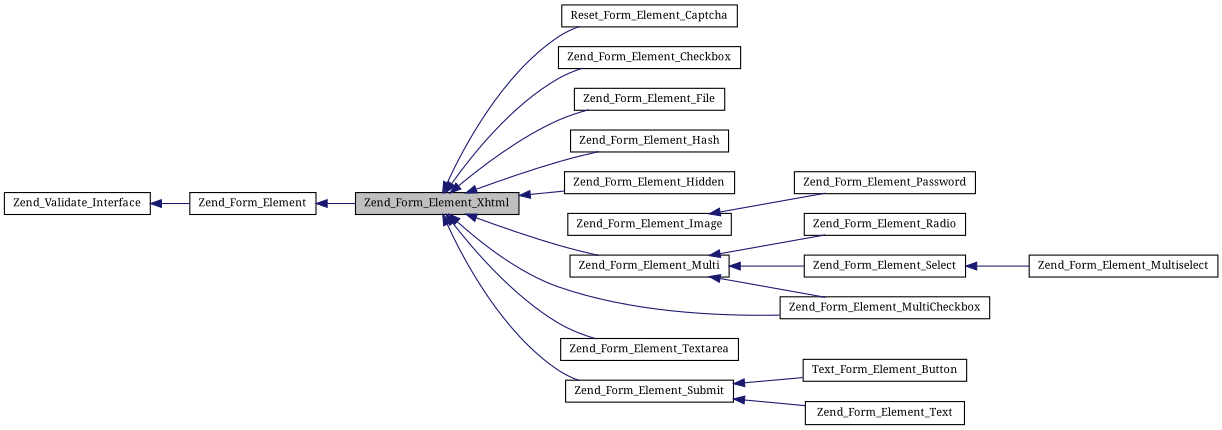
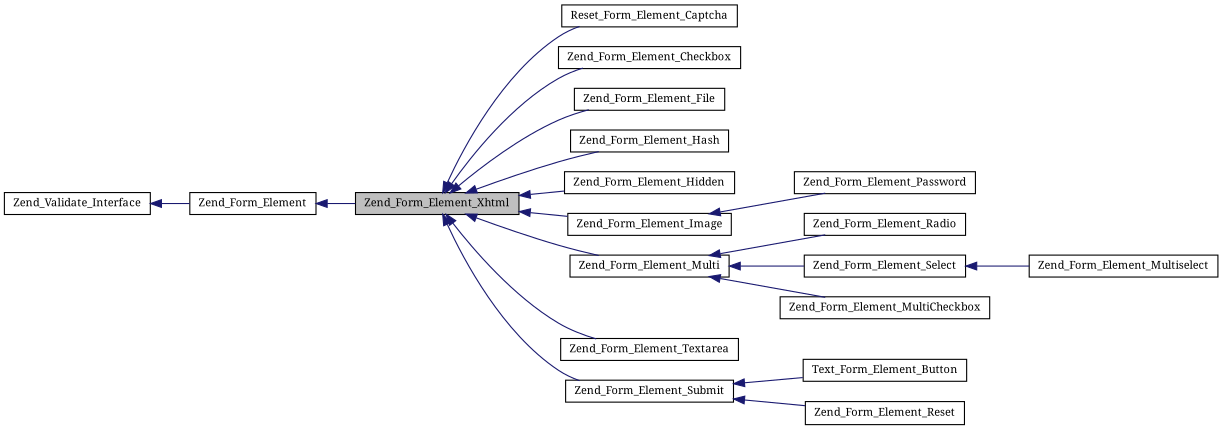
  digraph {
    fontname="Noto Serif"
    rankdir=LR
    node [color=black fillcolor=white fontname="Noto Serif" fontsize=10 shape=record style=filled]
    edge [color=midnightblue dir=back fontname="Noto Serif" fontsize=10 labelfontname=Helvetica labelfontsize=10 style=solid]
    n1 [fillcolor=grey75 fontcolor=black height=0.2 label=Zend_Form_Element_Xhtml width=0.4]
    n2 [height=0.2 label=Reset_Form_Element_Captcha width=0.4]
    n3 [height=0.2 label=Zend_Form_Element_Checkbox width=0.4]
    n4 [height=0.2 label=Zend_Form_Element_File width=0.4]
    n5 [height=0.2 label=Zend_Form_Element_Hash width=0.4]
    n6 [height=0.2 label=Zend_Form_Element_Hidden width=0.4]
    n7 [height=0.2 label=Zend_Form_Element_Image width=0.4]
    n8 [height=0.2 label=Zend_Form_Element_Multi width=0.4]
    n9 [height=0.2 label=Zend_Form_Element_Submit width=0.4]
    n10 [height=0.2 label=Zend_Form_Element_Textarea width=0.4]
    n11 [height=0.2 label=Zend_Form_Element_Password width=0.4]
    n12 [height=0.2 label=Zend_Form_Element_MultiCheckbox width=0.4]
    n13 [height=0.2 label=Zend_Form_Element_Radio width=0.4]
    n14 [height=0.2 label=Zend_Form_Element_Select width=0.4]
    n15 [height=0.2 label=Text_Form_Element_Button width=0.4]
-   n16 [height=0.2 label=Zend_Form_Element_Text width=0.4]
+   n16 [height=0.2 label=Zend_Form_Element_Reset width=0.4]
    n17 [height=0.2 label=Zend_Form_Element width=0.4]
    n18 [height=0.2 label=Zend_Validate_Interface width=0.4]
    n19 [height=0.2 label=Zend_Form_Element_Multiselect width=0.4]
    n1 -> n2
    n1 -> n3
    n1 -> n4
    n1 -> n5
    n1 -> n6
-   n1 -> n12
+   n1 -> n7
    n1 -> n8
    n1 -> n9
    n1 -> n10
    n7 -> n11
    n8 -> n12
    n8 -> n13
    n8 -> n14
    n9 -> n15
    n9 -> n16
    n14 -> n19
    n17 -> n1
    n18 -> n17
  }
